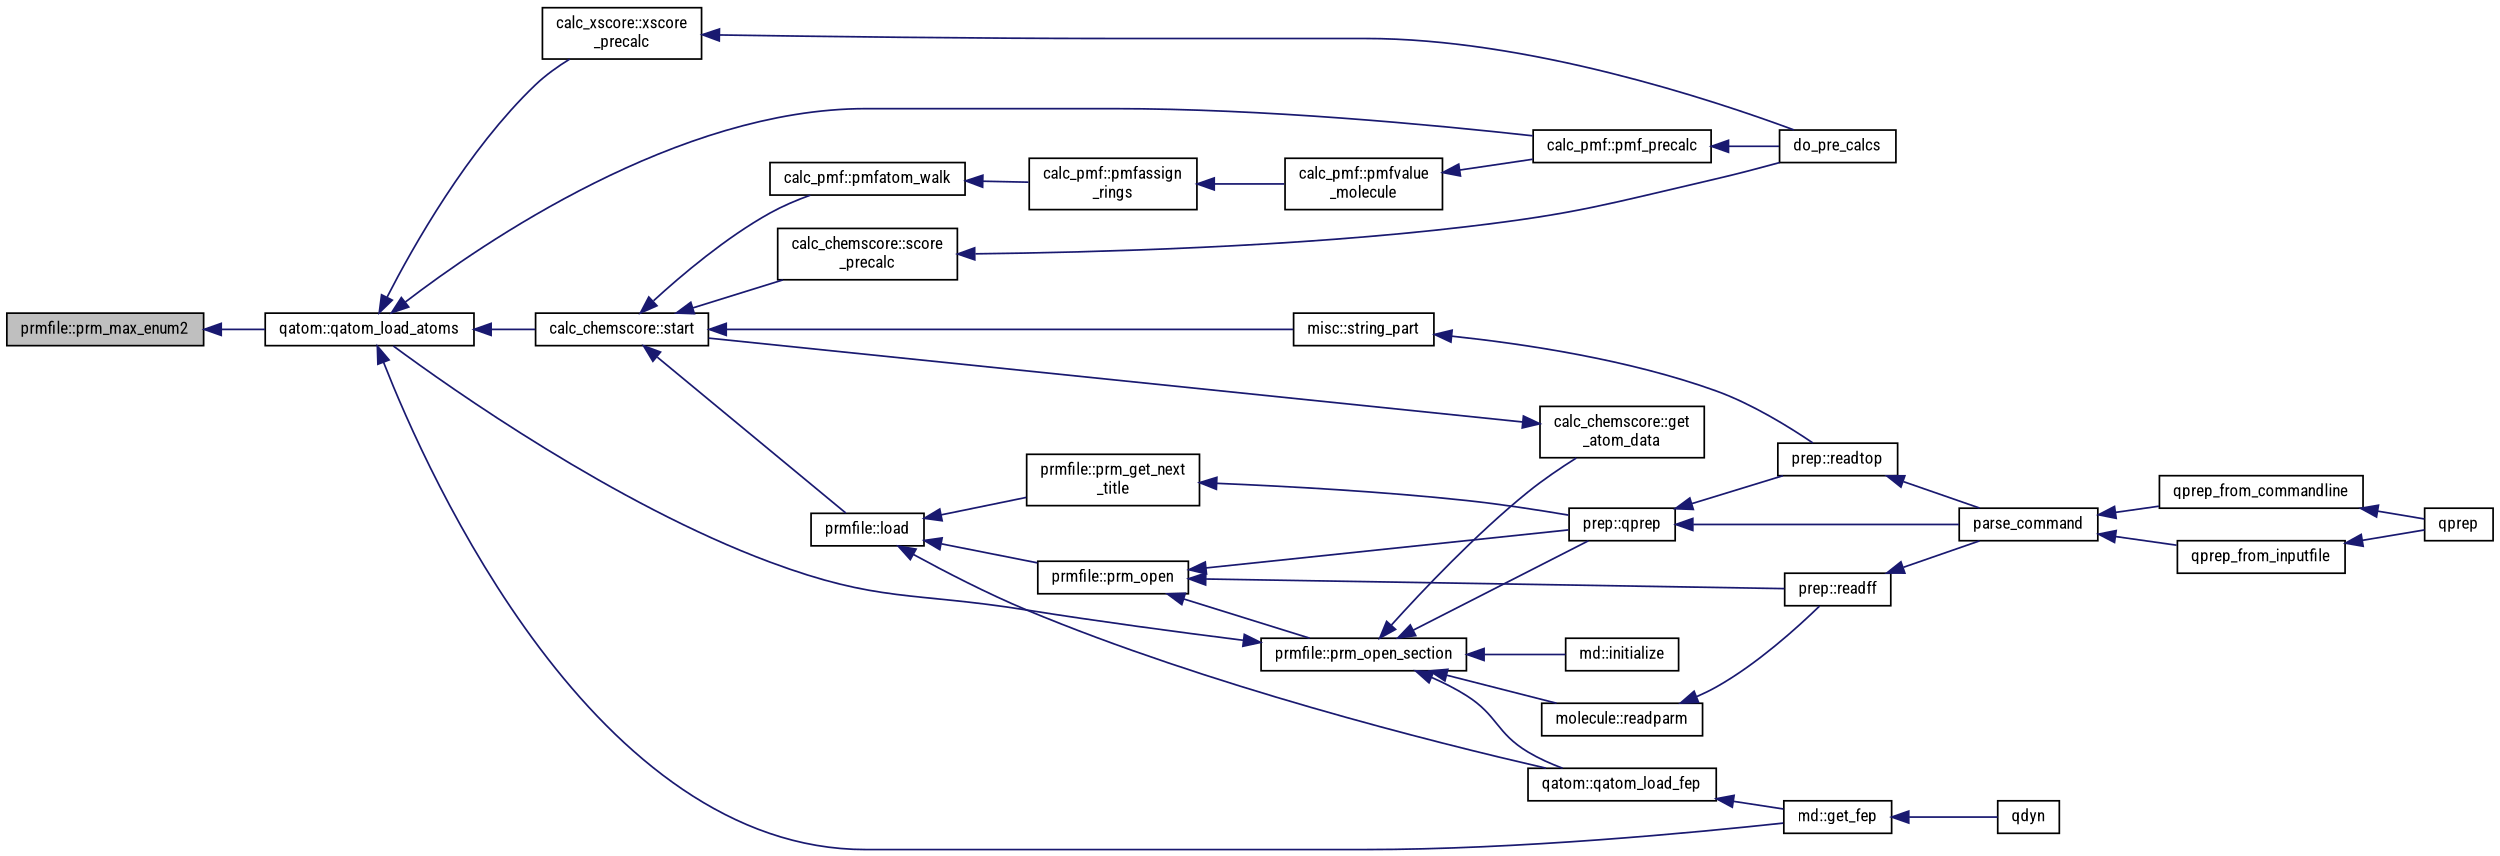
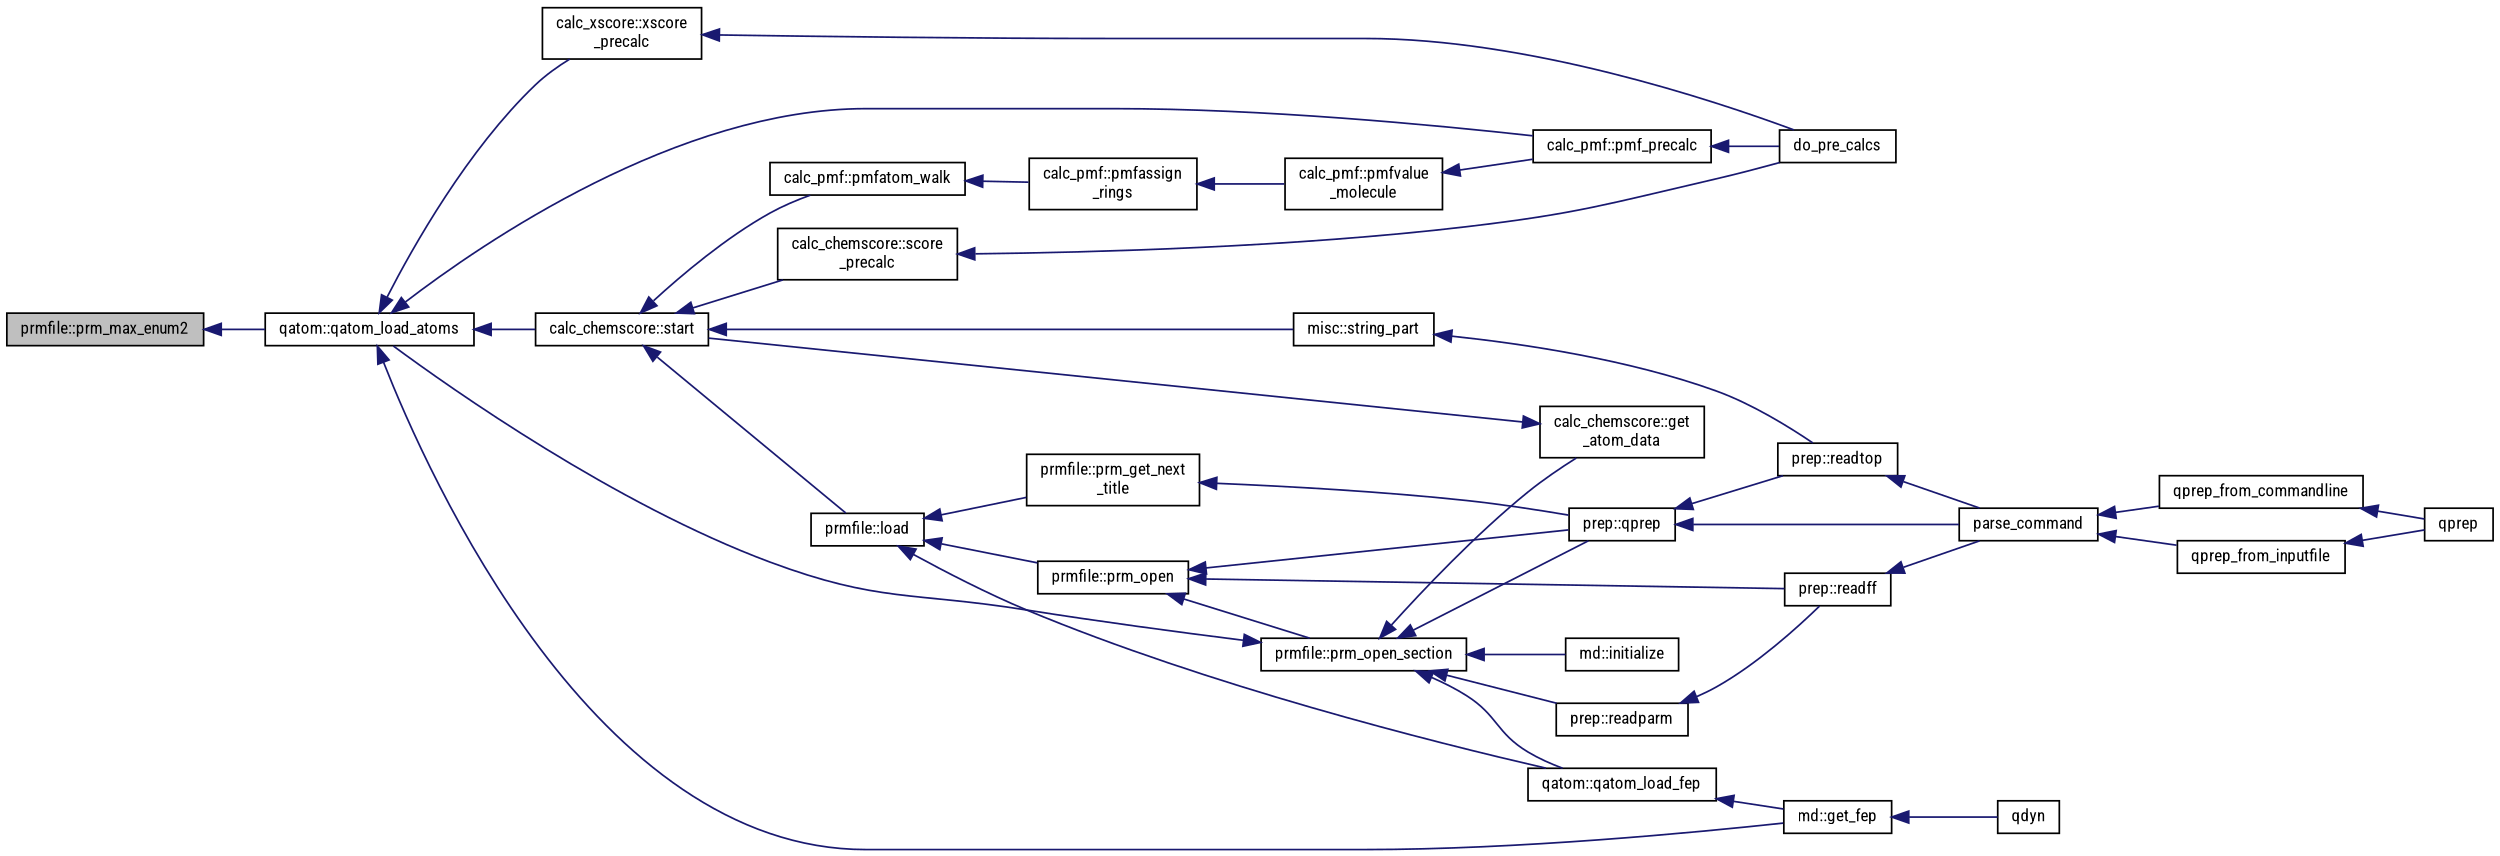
  digraph {
    fontname="Roboto Condensed"
    rankdir=LR
    node [color=black fillcolor=white fontname="Roboto Condensed" fontsize=10 shape=record style=filled]
    edge [color=midnightblue dir=back fontname="Roboto Condensed" fontsize=10 labelfontname=Helvetica labelfontsize=10 style=solid]
    n1 [fillcolor=grey75 fontcolor=black height=0.2 label="prmfile::prm_max_enum2" width=0.4]
    n2 [height=0.2 label="qatom::qatom_load_atoms" width=0.4]
    n3 [height=0.2 label="calc_chemscore::start" width=0.4]
    n4 [height=0.2 label="md::get_fep" width=0.4]
    n5 [height=0.2 label="calc_pmf::pmf_precalc" width=0.4]
    n6 [height=0.2 label="calc_xscore::xscore\l_precalc" width=0.4]
    n7 [height=0.2 label="prmfile::load" width=0.4]
    n8 [height=0.2 label="calc_pmf::pmfatom_walk" width=0.4]
    n9 [height=0.2 label="calc_chemscore::score\l_precalc" width=0.4]
    n10 [height=0.2 label="misc::string_part" width=0.4]
    n11 [height=0.2 label=qdyn width=0.4]
    n12 [height=0.2 label=do_pre_calcs width=0.4]
    n13 [height=0.2 label="prmfile::prm_get_next\l_title" width=0.4]
    n14 [height=0.2 label="prmfile::prm_open" width=0.4]
    n15 [height=0.2 label="qatom::qatom_load_fep" width=0.4]
    n16 [height=0.2 label="calc_pmf::pmfassign\l_rings" width=0.4]
    n17 [height=0.2 label="prep::readtop" width=0.4]
    n18 [height=0.2 label="prep::qprep" width=0.4]
    n19 [height=0.2 label="prep::readff" width=0.4]
    n20 [height=0.2 label="prmfile::prm_open_section" width=0.4]
    n21 [height=0.2 label=parse_command width=0.4]
    n22 [height=0.2 label=qprep_from_commandline width=0.4]
    n23 [height=0.2 label=qprep_from_inputfile width=0.4]
    n24 [height=0.2 label=qprep width=0.4]
    n25 [height=0.2 label="calc_chemscore::get\l_atom_data" width=0.4]
    n26 [height=0.2 label="md::initialize" width=0.4]
-   n27 [height=0.2 label="molecule::readparm" width=0.4]
+   n27 [height=0.2 label="prep::readparm" width=0.4]
    n28 [height=0.2 label="calc_pmf::pmfvalue\l_molecule" width=0.4]
    n1 -> n2
    n2 -> n3
    n2 -> n4
    n2 -> n5
    n2 -> n6
    n3 -> n7
    n3 -> n8
    n3 -> n9
    n3 -> n10
    n4 -> n11
    n5 -> n12
    n6 -> n12
    n7 -> n13
    n7 -> n14
    n7 -> n15
    n8 -> n16
    n9 -> n12
    n10 -> n17
    n13 -> n18
    n14 -> n18
    n14 -> n19
    n14 -> n20
    n15 -> n4
    n16 -> n28
    n17 -> n21
    n18 -> n17
    n18 -> n21
    n19 -> n21
    n20 -> n2
    n20 -> n15
    n20 -> n18
    n20 -> n25
    n20 -> n26
    n20 -> n27
    n21 -> n22
    n21 -> n23
    n22 -> n24
    n23 -> n24
    n25 -> n3
    n27 -> n19
    n28 -> n5
  }
